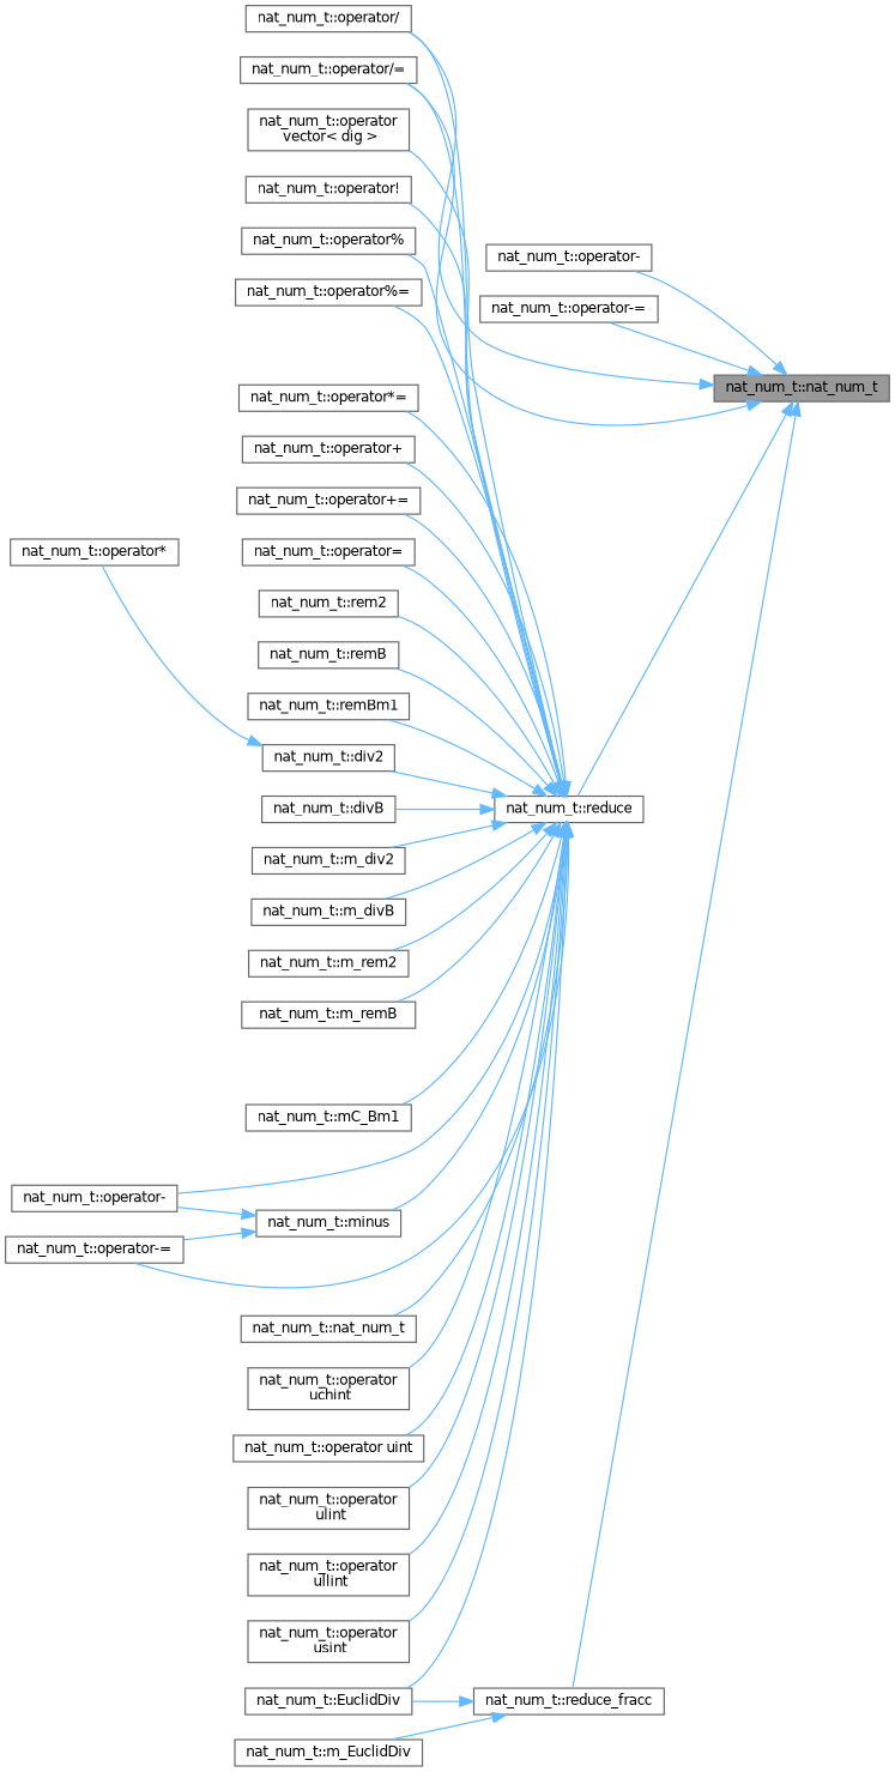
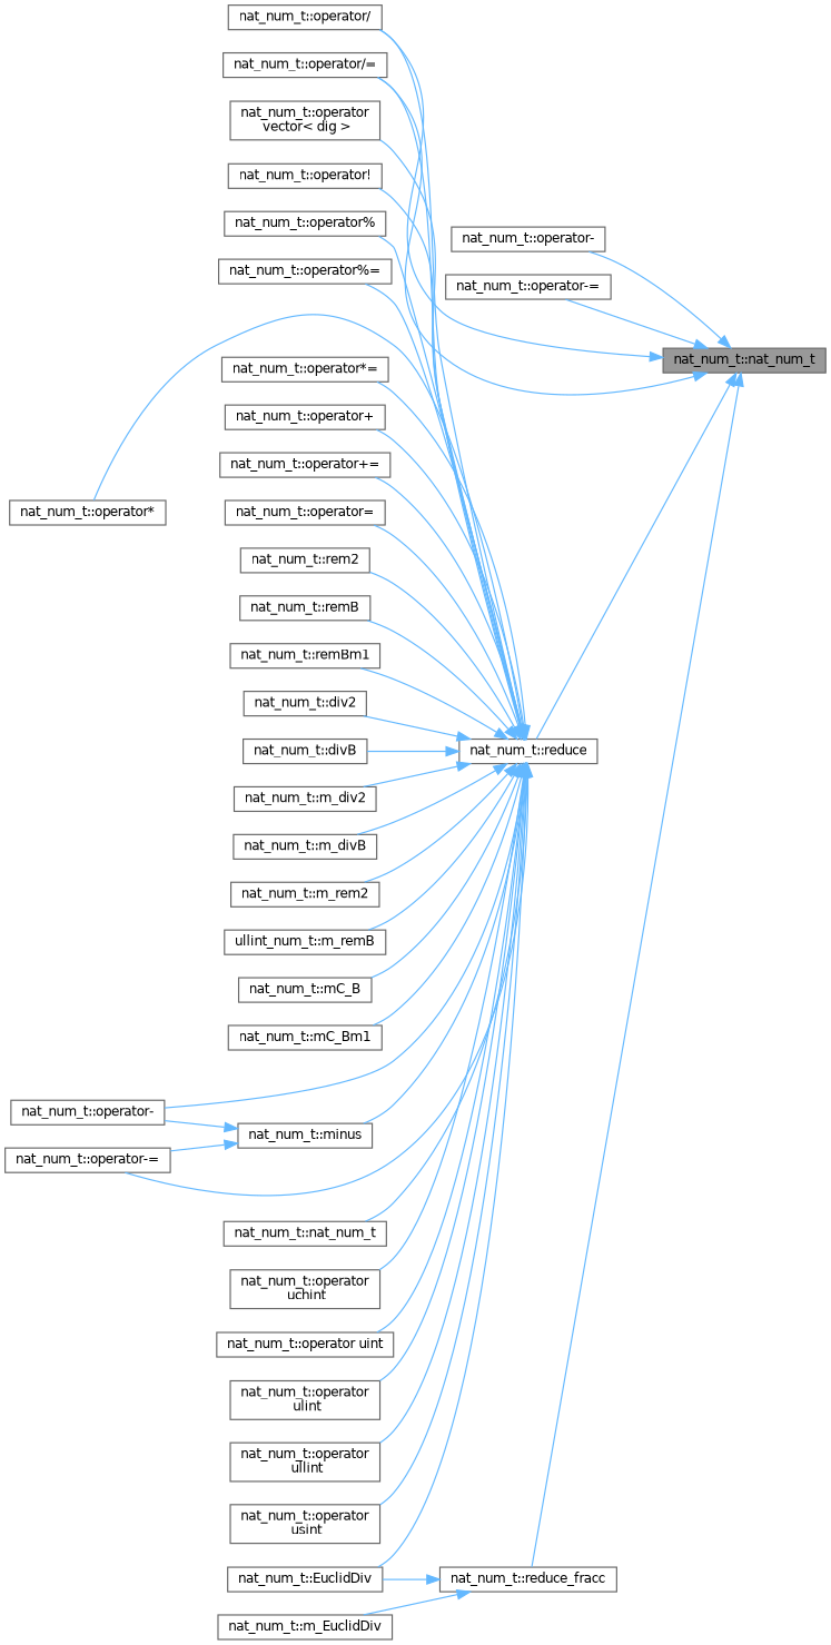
  digraph {
    rankdir=RL
    node [color=grey40 fillcolor=white fontname=Helvetica fontsize=10 shape=box style=filled]
    edge [color=steelblue1 dir=back fontname=Helvetica fontsize=10 labelfontname=Helvetica labelfontsize=10 style=solid]
    n1 [color=gray40 fillcolor=grey60 fontcolor=black height=0.2 label="nat_num_t::nat_num_t" width=0.4]
    n2 [height=0.2 label="nat_num_t::operator-" width=0.4]
    n3 [height=0.2 label="nat_num_t::operator-=" width=0.4]
    n4 [height=0.2 label="nat_num_t::operator/" width=0.4]
    n5 [height=0.2 label="nat_num_t::operator/=" width=0.4]
    n6 [height=0.2 label="nat_num_t::reduce" width=0.4]
    n7 [height=0.2 label="nat_num_t::reduce_fracc" width=0.4]
    n8 [height=0.2 label="nat_num_t::div2" width=0.4]
    n9 [height=0.2 label="nat_num_t::divB" width=0.4]
    n10 [height=0.2 label="nat_num_t::EuclidDiv" width=0.4]
    n11 [height=0.2 label="nat_num_t::m_div2" width=0.4]
    n12 [height=0.2 label="nat_num_t::m_divB" width=0.4]
    n13 [height=0.2 label="nat_num_t::m_rem2" width=0.4]
-   n14 [height=0.2 label="nat_num_t::m_remB" width=0.4]
+   n14 [height=0.2 label="ullint_num_t::m_remB" width=0.4]
+   n15 [height=0.2 label="nat_num_t::mC_B" width=0.4]
    n16 [height=0.2 label="nat_num_t::mC_Bm1" width=0.4]
    n17 [height=0.2 label="nat_num_t::minus" width=0.4]
    n18 [height=0.2 label="nat_num_t::operator-" width=0.4]
    n19 [height=0.2 label="nat_num_t::operator-=" width=0.4]
    n20 [height=0.2 label="nat_num_t::nat_num_t" width=0.4]
    n21 [height=0.2 label="nat_num_t::operator\l uchint" width=0.4]
    n22 [height=0.2 label="nat_num_t::operator uint" width=0.4]
    n23 [height=0.2 label="nat_num_t::operator\l ulint" width=0.4]
    n24 [height=0.2 label="nat_num_t::operator\l ullint" width=0.4]
    n25 [height=0.2 label="nat_num_t::operator\l usint" width=0.4]
    n26 [height=0.2 label="nat_num_t::operator\l vector\< dig \>" width=0.4]
    n27 [height=0.2 label="nat_num_t::operator!" width=0.4]
    n28 [height=0.2 label="nat_num_t::operator%" width=0.4]
    n29 [height=0.2 label="nat_num_t::operator%=" width=0.4]
    n30 [height=0.2 label="nat_num_t::operator*" width=0.4]
    n31 [height=0.2 label="nat_num_t::operator*=" width=0.4]
    n32 [height=0.2 label="nat_num_t::operator+" width=0.4]
    n33 [height=0.2 label="nat_num_t::operator+=" width=0.4]
    n34 [height=0.2 label="nat_num_t::operator=" width=0.4]
    n35 [height=0.2 label="nat_num_t::rem2" width=0.4]
    n36 [height=0.2 label="nat_num_t::remB" width=0.4]
    n37 [height=0.2 label="nat_num_t::remBm1" width=0.4]
    n38 [height=0.2 label="nat_num_t::m_EuclidDiv" width=0.4]
    n1 -> n2
    n1 -> n3
    n1 -> n4
    n1 -> n5
    n1 -> n6
    n1 -> n7
    n6 -> n4
    n6 -> n5
    n6 -> n8
    n6 -> n9
    n6 -> n10
    n6 -> n11
    n6 -> n12
    n6 -> n13
    n6 -> n14
+   n6 -> n15
    n6 -> n16
    n6 -> n17
    n6 -> n18
    n6 -> n19
    n6 -> n20
    n6 -> n21
    n6 -> n22
    n6 -> n23
    n6 -> n24
    n6 -> n25
    n6 -> n26
    n6 -> n27
    n6 -> n28
    n6 -> n29
-   n8 -> n30
+   n6 -> n30
    n6 -> n31
    n6 -> n32
    n6 -> n33
    n6 -> n34
    n6 -> n35
    n6 -> n36
    n6 -> n37
    n7 -> n10
    n7 -> n38
    n17 -> n18
    n17 -> n19
  }
